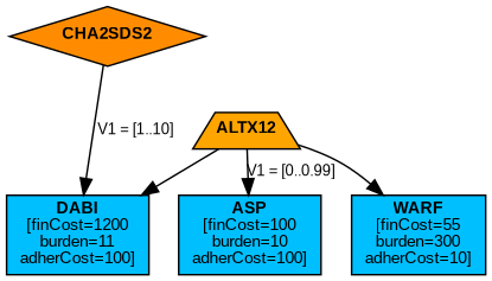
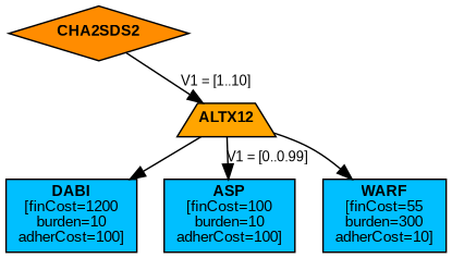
  digraph {
    newrank=true
    ranksep=0.25
    node [fillcolor=deepskyblue fontname=arial fontsize=10 shape=box style=filled]
    edge [fontname=arial fontsize=9]
    n1 [label=<<b>ASP</b><br/>[finCost=100<br/>burden=10<br/>adherCost=100]>]
    n2 [label=<<b>WARF</b><br/>[finCost=55<br/>burden=300<br/>adherCost=10]>]
-   n3 [label=<<b>DABI</b><br/>[finCost=1200<br/>burden=11<br/>adherCost=100]>]
+   n3 [label=<<b>DABI</b><br/>[finCost=1200<br/>burden=10<br/>adherCost=100]>]
    n4 [fillcolor=darkorange label=<<b>CHA2SDS2</b>> shape=diamond]
    n5 [fillcolor=orange fixedsize=true height=0.3 label=<<b>ALTX12</b>> shape=trapezium width=0.9]
    subgraph sub_1 {
      rank=same
      n1
      n2
      n3
    }
-   n4 -> n3 [label=<V1 = [1..10]>]
+   n4 -> n5 [label=<V1 = [1..10]>]
    n5 -> n1 [label=<V1 = [0..0.99]>]
    n5 -> n2
    n5 -> n3
  }
